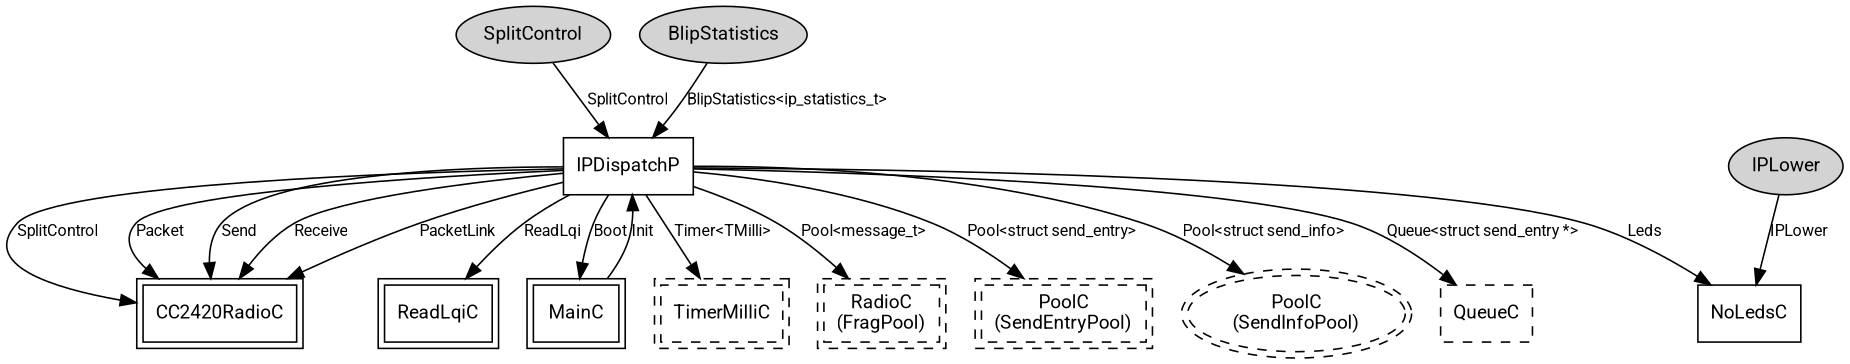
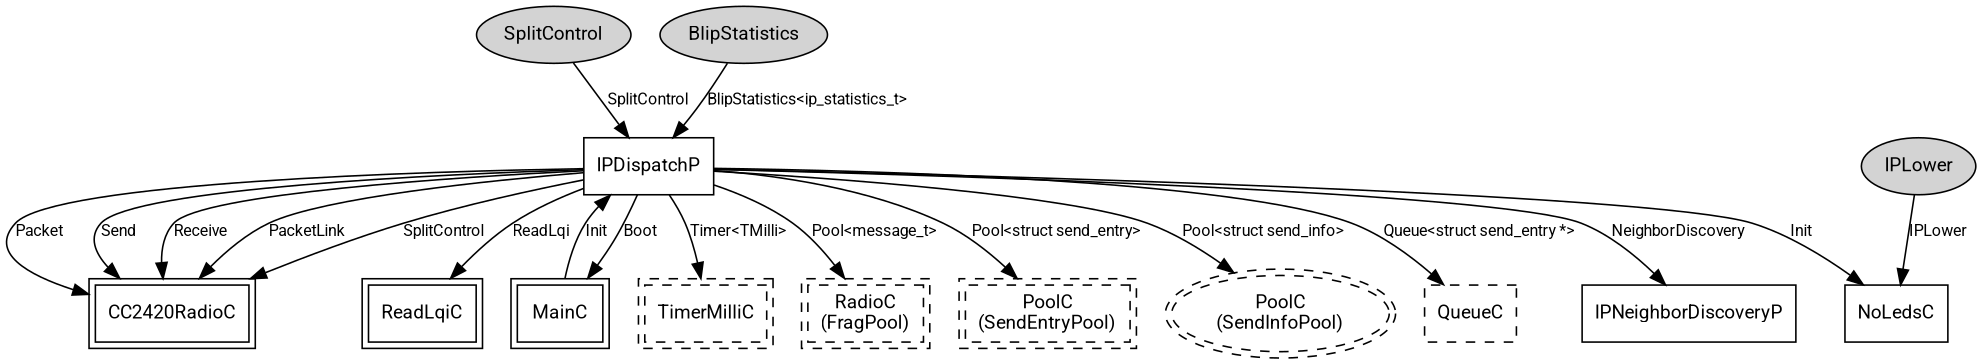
  digraph {
    fontname=Roboto
    node [fontname=Roboto fontsize=12 shape=box]
    edge [fontname=Roboto fontsize=10]
    n1 [label=SplitControl shape=ellipse style=filled]
    IPDispatchP
    MainC [peripheries=2]
    CC2420RadioC [peripheries=2]
    ReadLqiC [peripheries=2]
    NoLedsC
    n7 [label=TimerMilliC peripheries=2 style=dashed]
    n8 [label="RadioC\n(FragPool)" peripheries=2 style=dashed]
    n9 [label="PoolC\n(SendEntryPool)" peripheries=2 style=dashed]
    n10 [label="PoolC\n(SendInfoPool)" peripheries=2 shape=ellipse style=dashed]
    n11 [label=QueueC style=dashed]
+   IPNeighborDiscoveryP
    n13 [label=BlipStatistics shape=ellipse style=filled]
    n14 [label=IPLower shape=ellipse style=filled]
    n1 -> IPDispatchP [label=SplitControl]
    IPDispatchP -> MainC [label=Boot]
    IPDispatchP -> CC2420RadioC [label=SplitControl]
    IPDispatchP -> CC2420RadioC [label=Packet]
    IPDispatchP -> CC2420RadioC [label=Send]
    IPDispatchP -> CC2420RadioC [label=Receive]
    IPDispatchP -> CC2420RadioC [label=PacketLink]
    IPDispatchP -> ReadLqiC [label=ReadLqi]
-   IPDispatchP -> NoLedsC [label=Leds]
+   IPDispatchP -> NoLedsC [label=Init]
    IPDispatchP -> n7 [label="Timer<TMilli>"]
    IPDispatchP -> n8 [label="Pool<message_t>"]
    IPDispatchP -> n9 [label="Pool<struct send_entry>"]
    IPDispatchP -> n10 [label="Pool<struct send_info>"]
    IPDispatchP -> n11 [label="Queue<struct send_entry *>"]
+   IPDispatchP -> IPNeighborDiscoveryP [label=NeighborDiscovery]
    MainC -> IPDispatchP [label=Init]
    n13 -> IPDispatchP [label="BlipStatistics<ip_statistics_t>"]
    n14 -> NoLedsC [label=IPLower]
  }
